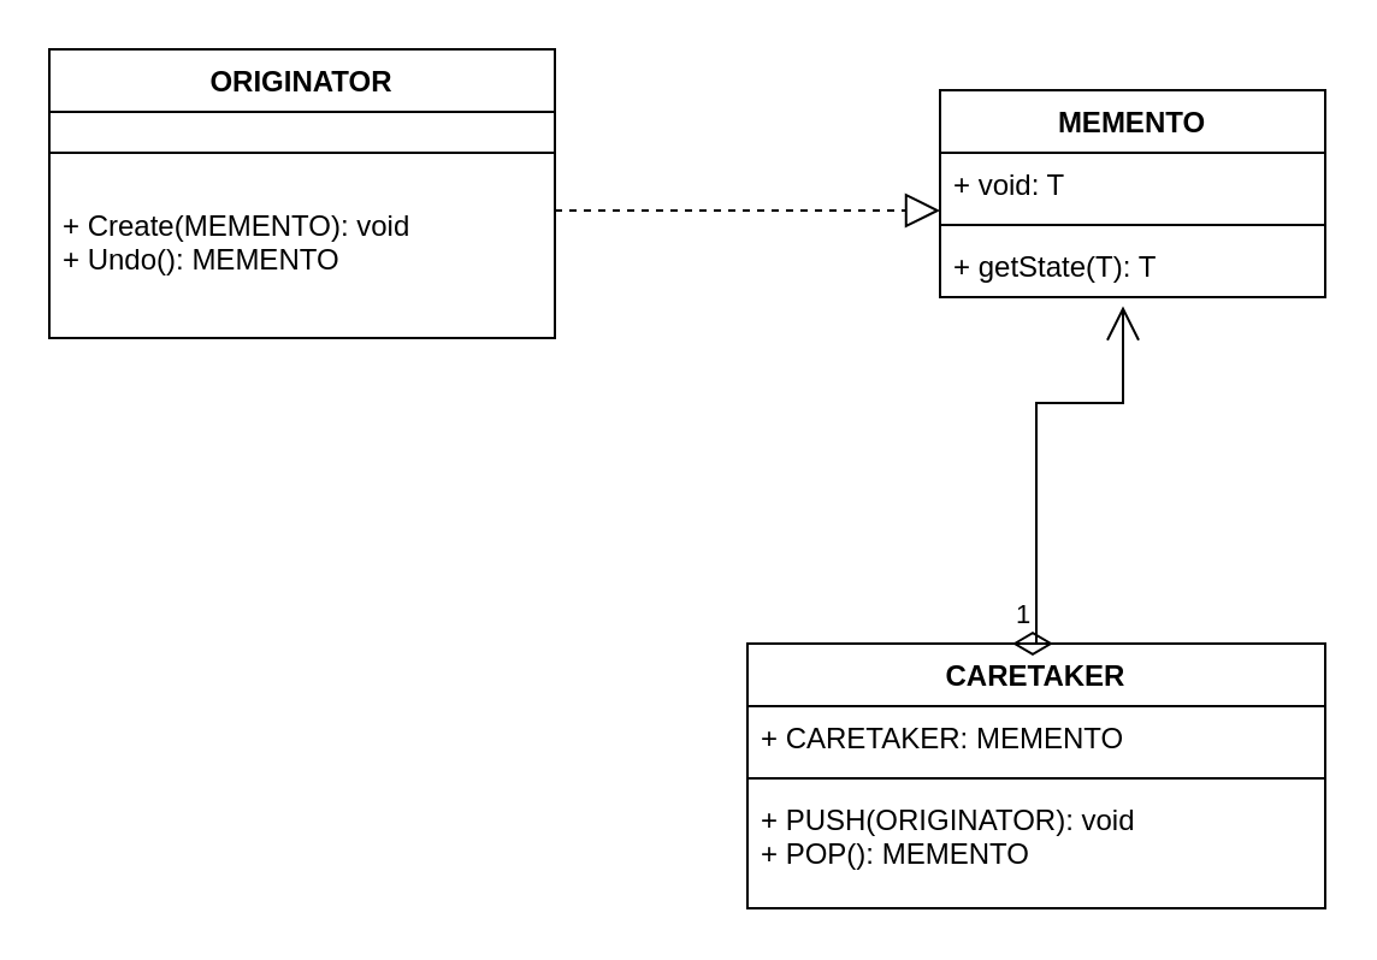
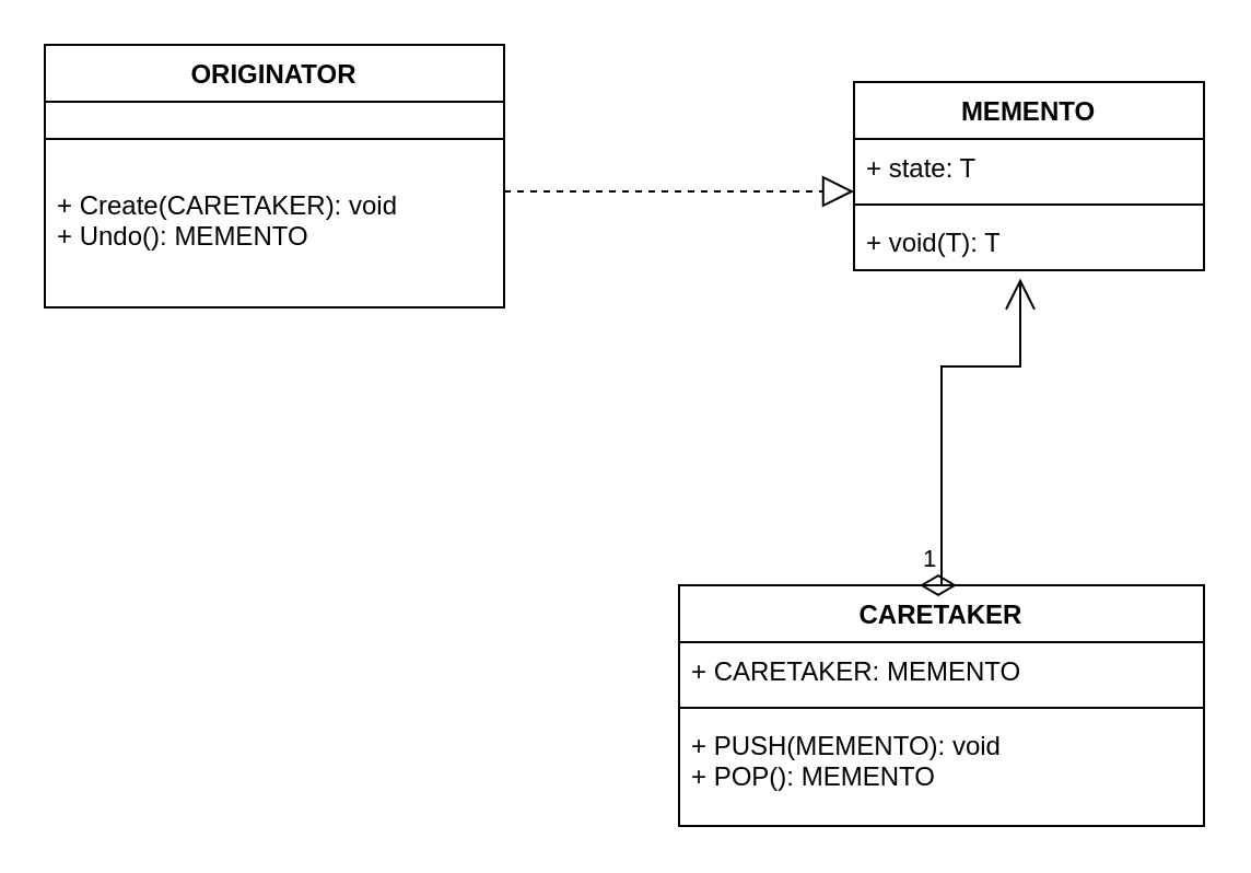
  <mxCell id="0" />
  <mxCell id="1" parent="0" />
  <mxCell id="2" value="MEMENTO" style="swimlane;fontStyle=1;align=center;verticalAlign=top;childLayout=stackLayout;horizontal=1;startSize=26;horizontalStack=0;resizeParent=1;resizeParentMax=0;resizeLast=0;collapsible=1;marginBottom=0;whiteSpace=wrap;html=1;" vertex="1" parent="1"><mxGeometry x="390" y="37" width="160" height="86" as="geometry" /></mxCell>
- <mxCell id="3" value="+ void: T" style="text;strokeColor=none;fillColor=none;align=left;verticalAlign=top;spacingLeft=4;spacingRight=4;overflow=hidden;rotatable=0;points=[[0,0.5],[1,0.5]];portConstraint=eastwest;whiteSpace=wrap;html=1;" vertex="1" parent="2"><mxGeometry y="26" width="160" height="26" as="geometry" /></mxCell>
+ <mxCell id="3" value="+ state: T" style="text;strokeColor=none;fillColor=none;align=left;verticalAlign=top;spacingLeft=4;spacingRight=4;overflow=hidden;rotatable=0;points=[[0,0.5],[1,0.5]];portConstraint=eastwest;whiteSpace=wrap;html=1;" vertex="1" parent="2"><mxGeometry y="26" width="160" height="26" as="geometry" /></mxCell>
  <mxCell id="4" value="" style="line;strokeWidth=1;fillColor=none;align=left;verticalAlign=middle;spacingTop=-1;spacingLeft=3;spacingRight=3;rotatable=0;labelPosition=right;points=[];portConstraint=eastwest;strokeColor=inherit;" vertex="1" parent="2"><mxGeometry y="52" width="160" height="8" as="geometry" /></mxCell>
- <mxCell id="5" value="+ getState(T): T" style="text;strokeColor=none;fillColor=none;align=left;verticalAlign=top;spacingLeft=4;spacingRight=4;overflow=hidden;rotatable=0;points=[[0,0.5],[1,0.5]];portConstraint=eastwest;whiteSpace=wrap;html=1;" vertex="1" parent="2"><mxGeometry y="60" width="160" height="26" as="geometry" /></mxCell>
+ <mxCell id="5" value="+ void(T): T" style="text;strokeColor=none;fillColor=none;align=left;verticalAlign=top;spacingLeft=4;spacingRight=4;overflow=hidden;rotatable=0;points=[[0,0.5],[1,0.5]];portConstraint=eastwest;whiteSpace=wrap;html=1;" vertex="1" parent="2"><mxGeometry y="60" width="160" height="26" as="geometry" /></mxCell>
  <mxCell id="6" value="ORIGINATOR" style="swimlane;fontStyle=1;align=center;verticalAlign=top;childLayout=stackLayout;horizontal=1;startSize=26;horizontalStack=0;resizeParent=1;resizeParentMax=0;resizeLast=0;collapsible=1;marginBottom=0;whiteSpace=wrap;html=1;" vertex="1" parent="1"><mxGeometry x="20" y="20" width="210" height="120" as="geometry"><mxRectangle x="150" y="220" width="120" height="80" as="alternateBounds" /></mxGeometry></mxCell>
  <mxCell id="7" value="" style="line;strokeWidth=1;fillColor=none;align=left;verticalAlign=middle;spacingTop=-1;spacingLeft=3;spacingRight=3;rotatable=0;labelPosition=right;points=[];portConstraint=eastwest;strokeColor=inherit;" vertex="1" parent="6"><mxGeometry y="26" width="210" height="34" as="geometry" /></mxCell>
- <mxCell id="8" value="+ Create(MEMENTO): void&lt;br&gt;+ Undo(): MEMENTO" style="text;strokeColor=none;fillColor=none;align=left;verticalAlign=top;spacingLeft=4;spacingRight=4;overflow=hidden;rotatable=0;points=[[0,0.5],[1,0.5]];portConstraint=eastwest;whiteSpace=wrap;html=1;" vertex="1" parent="6"><mxGeometry y="60" width="210" height="60" as="geometry" /></mxCell>
+ <mxCell id="8" value="+ Create(CARETAKER): void&lt;br&gt;+ Undo(): MEMENTO" style="text;strokeColor=none;fillColor=none;align=left;verticalAlign=top;spacingLeft=4;spacingRight=4;overflow=hidden;rotatable=0;points=[[0,0.5],[1,0.5]];portConstraint=eastwest;whiteSpace=wrap;html=1;" vertex="1" parent="6"><mxGeometry y="60" width="210" height="60" as="geometry" /></mxCell>
  <mxCell id="9" value="CARETAKER" style="swimlane;fontStyle=1;align=center;verticalAlign=top;childLayout=stackLayout;horizontal=1;startSize=26;horizontalStack=0;resizeParent=1;resizeParentMax=0;resizeLast=0;collapsible=1;marginBottom=0;whiteSpace=wrap;html=1;" vertex="1" parent="1"><mxGeometry x="310" y="267" width="240" height="110" as="geometry" /></mxCell>
  <mxCell id="10" value="1" style="endArrow=open;html=1;endSize=12;startArrow=diamondThin;startSize=14;startFill=0;edgeStyle=orthogonalEdgeStyle;align=left;verticalAlign=bottom;rounded=0;entryX=0.475;entryY=1.146;entryDx=0;entryDy=0;entryPerimeter=0;" edge="1" parent="9" target="5"><mxGeometry x="-1" y="3" relative="1" as="geometry"><mxPoint x="110" as="sourcePoint" /><mxPoint x="70" y="-100" as="targetPoint" /><Array as="points"><mxPoint x="120" /><mxPoint x="120" y="-100" /><mxPoint x="156" y="-100" /></Array></mxGeometry></mxCell>
  <mxCell id="11" value="+ CARETAKER: MEMENTO" style="text;strokeColor=none;fillColor=none;align=left;verticalAlign=top;spacingLeft=4;spacingRight=4;overflow=hidden;rotatable=0;points=[[0,0.5],[1,0.5]];portConstraint=eastwest;whiteSpace=wrap;html=1;" vertex="1" parent="9"><mxGeometry y="26" width="240" height="26" as="geometry" /></mxCell>
  <mxCell id="12" value="" style="line;strokeWidth=1;fillColor=none;align=left;verticalAlign=middle;spacingTop=-1;spacingLeft=3;spacingRight=3;rotatable=0;labelPosition=right;points=[];portConstraint=eastwest;strokeColor=inherit;" vertex="1" parent="9"><mxGeometry y="52" width="240" height="8" as="geometry" /></mxCell>
- <mxCell id="13" value="+ PUSH(ORIGINATOR): void&lt;br&gt;+ POP(): MEMENTO&lt;br&gt;" style="text;strokeColor=none;fillColor=none;align=left;verticalAlign=top;spacingLeft=4;spacingRight=4;overflow=hidden;rotatable=0;points=[[0,0.5],[1,0.5]];portConstraint=eastwest;whiteSpace=wrap;html=1;" vertex="1" parent="9"><mxGeometry y="60" width="240" height="50" as="geometry" /></mxCell>
+ <mxCell id="13" value="+ PUSH(MEMENTO): void&lt;br&gt;+ POP(): MEMENTO&lt;br&gt;" style="text;strokeColor=none;fillColor=none;align=left;verticalAlign=top;spacingLeft=4;spacingRight=4;overflow=hidden;rotatable=0;points=[[0,0.5],[1,0.5]];portConstraint=eastwest;whiteSpace=wrap;html=1;" vertex="1" parent="9"><mxGeometry y="60" width="240" height="50" as="geometry" /></mxCell>
  <mxCell id="14" value="" style="endArrow=block;dashed=1;endFill=0;endSize=12;html=1;rounded=0;" edge="1" parent="1"><mxGeometry width="160" relative="1" as="geometry"><mxPoint x="230" y="87" as="sourcePoint" /><mxPoint x="390" y="87" as="targetPoint" /></mxGeometry></mxCell>
